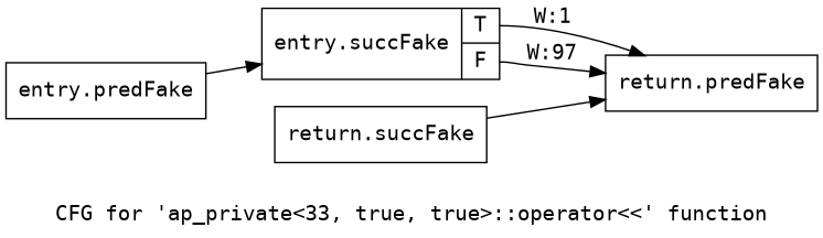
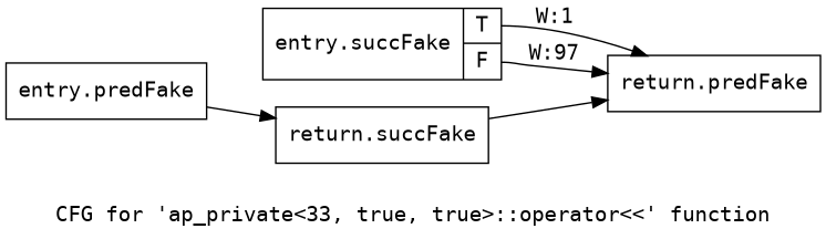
  digraph {
    fontname="DejaVu Sans Mono"
    label="CFG for 'ap_private\<33, true, true\>::operator\<\<' function"
    rankdir=LR
    node [fontname="DejaVu Sans Mono" shape=record filename="/tools/Xilinx/Vitis_HLS/2022.1/include/etc/ap_private.h" linenumber=2669]
    edge [execusionnum=96 filename="/tools/Xilinx/Vitis_HLS/2022.1/include/etc/ap_private.h" fontname="DejaVu Sans Mono"]
    n1 [label="{entry.predFake}" filename="" linenumber=""]
    n2 [label="{entry.succFake|{<s0>T|<s1>F}}"]
    n3 [label="{return.predFake}"]
    n4 [label="{return.succFake}"]
-   n1 -> n2
+   n1 -> n4
    n2 -> n3 [execusionnum=0 label="W:1" tailport=s0]
    n2 -> n3 [label="W:97" tailport=s1]
    n4 -> n3
  }
